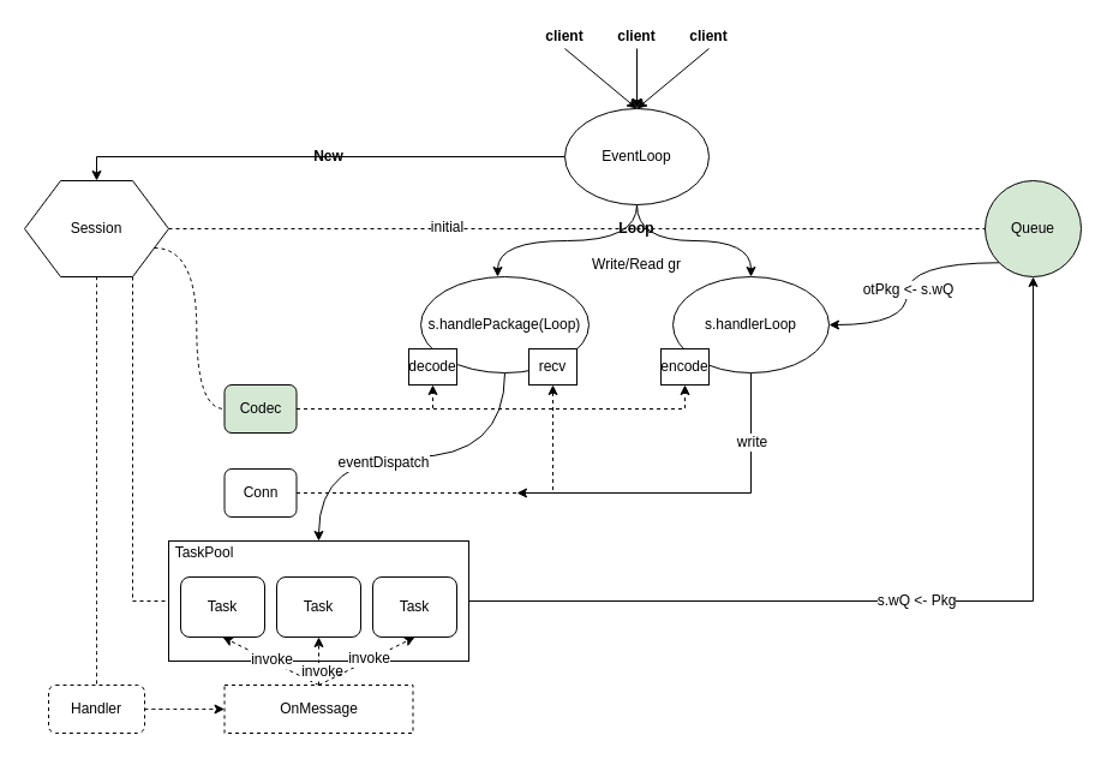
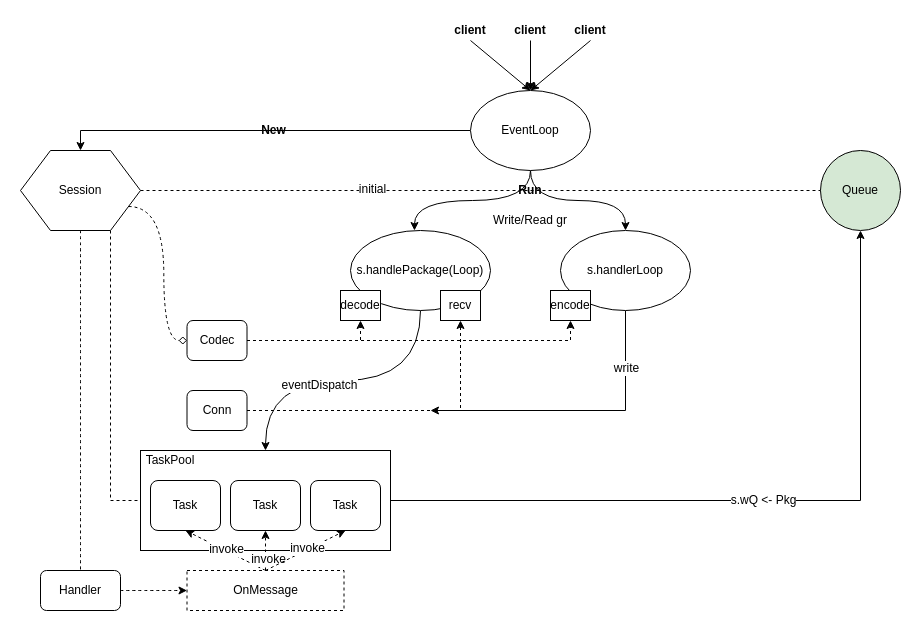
  <mxCell id="0" />
  <mxCell id="1" parent="0" />
  <mxCell id="2" style="edgeStyle=orthogonalEdgeStyle;rounded=0;orthogonalLoop=1;jettySize=auto;html=1;exitX=0.5;exitY=1;exitDx=0;exitDy=0;entryX=0.457;entryY=0;entryDx=0;entryDy=0;entryPerimeter=0;curved=1;" edge="1" parent="1" source="5" target="14"><mxGeometry relative="1" as="geometry" /></mxCell>
  <mxCell id="3" style="edgeStyle=orthogonalEdgeStyle;rounded=0;orthogonalLoop=1;jettySize=auto;html=1;exitX=0.5;exitY=1;exitDx=0;exitDy=0;entryX=0.5;entryY=0;entryDx=0;entryDy=0;curved=1;" edge="1" parent="1" source="5" target="17"><mxGeometry relative="1" as="geometry" /></mxCell>
  <mxCell id="4" style="edgeStyle=orthogonalEdgeStyle;rounded=0;orthogonalLoop=1;jettySize=auto;html=1;exitX=0;exitY=0.5;exitDx=0;exitDy=0;entryX=0.5;entryY=0;entryDx=0;entryDy=0;" edge="1" parent="1" source="5" target="27"><mxGeometry relative="1" as="geometry" /></mxCell>
  <mxCell id="5" value="EventLoop" style="ellipse;whiteSpace=wrap;html=1;" vertex="1" parent="1"><mxGeometry x="470" y="90" width="120" height="80" as="geometry" /></mxCell>
  <mxCell id="6" style="rounded=0;orthogonalLoop=1;jettySize=auto;html=1;exitX=0.5;exitY=1;exitDx=0;exitDy=0;" edge="1" parent="1" source="7"><mxGeometry relative="1" as="geometry"><mxPoint x="530" y="90" as="targetPoint" /></mxGeometry></mxCell>
  <mxCell id="7" value="&lt;b&gt;client&lt;/b&gt;" style="text;html=1;strokeColor=none;fillColor=none;align=center;verticalAlign=middle;whiteSpace=wrap;rounded=0;" vertex="1" parent="1"><mxGeometry x="450" y="20" width="40" height="20" as="geometry" /></mxCell>
  <mxCell id="8" style="edgeStyle=orthogonalEdgeStyle;rounded=0;orthogonalLoop=1;jettySize=auto;html=1;exitX=0.5;exitY=1;exitDx=0;exitDy=0;entryX=0.5;entryY=0;entryDx=0;entryDy=0;" edge="1" parent="1" source="9" target="5"><mxGeometry relative="1" as="geometry" /></mxCell>
  <mxCell id="9" value="&lt;b&gt;client&lt;/b&gt;" style="text;html=1;strokeColor=none;fillColor=none;align=center;verticalAlign=middle;whiteSpace=wrap;rounded=0;" vertex="1" parent="1"><mxGeometry x="510" y="20" width="40" height="20" as="geometry" /></mxCell>
  <mxCell id="10" style="edgeStyle=none;rounded=0;orthogonalLoop=1;jettySize=auto;html=1;exitX=0.5;exitY=1;exitDx=0;exitDy=0;entryX=0.5;entryY=0;entryDx=0;entryDy=0;" edge="1" parent="1" source="11" target="5"><mxGeometry relative="1" as="geometry" /></mxCell>
  <mxCell id="11" value="&lt;b&gt;client&lt;/b&gt;" style="text;html=1;strokeColor=none;fillColor=none;align=center;verticalAlign=middle;whiteSpace=wrap;rounded=0;" vertex="1" parent="1"><mxGeometry x="570" y="20" width="40" height="20" as="geometry" /></mxCell>
  <mxCell id="12" style="edgeStyle=orthogonalEdgeStyle;rounded=0;orthogonalLoop=1;jettySize=auto;html=1;exitX=0.5;exitY=1;exitDx=0;exitDy=0;entryX=0.5;entryY=0;entryDx=0;entryDy=0;curved=1;" edge="1" parent="1" source="14" target="34"><mxGeometry relative="1" as="geometry" /></mxCell>
  <mxCell id="13" value="eventDispatch" style="text;html=1;align=center;verticalAlign=middle;resizable=0;points=[];labelBackgroundColor=#ffffff;" vertex="1" connectable="0" parent="12"><mxGeometry x="0.167" y="4" relative="1" as="geometry"><mxPoint as="offset" /></mxGeometry></mxCell>
  <mxCell id="14" value="s.handlePackage(Loop)" style="ellipse;whiteSpace=wrap;html=1;" vertex="1" parent="1"><mxGeometry x="350" y="230" width="140" height="80" as="geometry" /></mxCell>
  <mxCell id="15" style="edgeStyle=orthogonalEdgeStyle;rounded=0;orthogonalLoop=1;jettySize=auto;html=1;exitX=0.5;exitY=1;exitDx=0;exitDy=0;startArrow=none;startFill=0;endArrow=classic;endFill=1;" edge="1" parent="1" source="17"><mxGeometry relative="1" as="geometry"><mxPoint x="430" y="410" as="targetPoint" /><Array as="points"><mxPoint x="625" y="410" /></Array></mxGeometry></mxCell>
  <mxCell id="16" value="write" style="text;html=1;align=center;verticalAlign=middle;resizable=0;points=[];labelBackgroundColor=#ffffff;" vertex="1" connectable="0" parent="15"><mxGeometry x="-0.614" relative="1" as="geometry"><mxPoint as="offset" /></mxGeometry></mxCell>
  <mxCell id="17" value="s.handlerLoop" style="ellipse;whiteSpace=wrap;html=1;" vertex="1" parent="1"><mxGeometry x="560" y="230" width="130" height="80" as="geometry" /></mxCell>
- <mxCell id="18" value="&lt;b&gt;Loop&lt;/b&gt;" style="text;html=1;strokeColor=none;fillColor=none;align=center;verticalAlign=middle;whiteSpace=wrap;rounded=0;" vertex="1" parent="1"><mxGeometry x="510" y="180" width="40" height="20" as="geometry" /></mxCell>
- <mxCell id="19" style="edgeStyle=orthogonalEdgeStyle;rounded=0;orthogonalLoop=1;jettySize=auto;html=1;exitX=0;exitY=1;exitDx=0;exitDy=0;entryX=1;entryY=0.5;entryDx=0;entryDy=0;curved=1;" edge="1" parent="1" source="21" target="17"><mxGeometry relative="1" as="geometry" /></mxCell>
- <mxCell id="20" value="otPkg &amp;lt;- s.wQ" style="text;html=1;align=center;verticalAlign=middle;resizable=0;points=[];labelBackgroundColor=#ffffff;" vertex="1" connectable="0" parent="19"><mxGeometry x="-0.207" y="23" relative="1" as="geometry"><mxPoint x="-23" y="22" as="offset" /></mxGeometry></mxCell>
+ <mxCell id="18" value="&lt;b&gt;Run&lt;/b&gt;" style="text;html=1;strokeColor=none;fillColor=none;align=center;verticalAlign=middle;whiteSpace=wrap;rounded=0;" vertex="1" parent="1"><mxGeometry x="510" y="180" width="40" height="20" as="geometry" /></mxCell>
  <mxCell id="21" value="Queue" style="ellipse;whiteSpace=wrap;html=1;aspect=fixed;fillColor=#d5e8d4;" vertex="1" parent="1"><mxGeometry x="820" y="150" width="80" height="80" as="geometry" /></mxCell>
  <mxCell id="22" style="edgeStyle=orthogonalEdgeStyle;rounded=0;orthogonalLoop=1;jettySize=auto;html=1;exitX=1;exitY=0.5;exitDx=0;exitDy=0;entryX=0;entryY=0.5;entryDx=0;entryDy=0;dashed=1;endArrow=none;endFill=0;" edge="1" parent="1" source="27" target="21"><mxGeometry relative="1" as="geometry" /></mxCell>
  <mxCell id="23" value="initial" style="text;html=1;align=center;verticalAlign=middle;resizable=0;points=[];labelBackgroundColor=#ffffff;" vertex="1" connectable="0" parent="22"><mxGeometry x="-0.321" y="2" relative="1" as="geometry"><mxPoint as="offset" /></mxGeometry></mxCell>
  <mxCell id="24" style="edgeStyle=orthogonalEdgeStyle;rounded=0;orthogonalLoop=1;jettySize=auto;html=1;exitX=0.5;exitY=1;exitDx=0;exitDy=0;dashed=1;curved=1;endArrow=none;endFill=0;" edge="1" parent="1" source="27" target="40"><mxGeometry relative="1" as="geometry" /></mxCell>
  <mxCell id="25" style="edgeStyle=entityRelationEdgeStyle;rounded=0;orthogonalLoop=1;jettySize=auto;html=1;exitX=0.5;exitY=1;exitDx=0;exitDy=0;entryX=0;entryY=0.5;entryDx=0;entryDy=0;dashed=1;endArrow=none;endFill=0;" edge="1" parent="1" source="27" target="34"><mxGeometry relative="1" as="geometry" /></mxCell>
- <mxCell id="26" style="edgeStyle=orthogonalEdgeStyle;rounded=0;orthogonalLoop=1;jettySize=auto;html=1;exitX=1;exitY=0.75;exitDx=0;exitDy=0;entryX=0;entryY=0.5;entryDx=0;entryDy=0;dashed=1;curved=1;endArrow=none;endFill=0;" edge="1" parent="1" source="27" target="31"><mxGeometry relative="1" as="geometry" /></mxCell>
+ <mxCell id="26" style="edgeStyle=orthogonalEdgeStyle;rounded=0;orthogonalLoop=1;jettySize=auto;html=1;exitX=1;exitY=0.75;exitDx=0;exitDy=0;entryX=0;entryY=0.5;entryDx=0;entryDy=0;dashed=1;curved=1;endArrow=diamond;endFill=0;" edge="1" parent="1" source="27" target="31"><mxGeometry relative="1" as="geometry" /></mxCell>
  <mxCell id="27" value="Session" style="shape=hexagon;perimeter=hexagonPerimeter2;whiteSpace=wrap;html=1;" vertex="1" parent="1"><mxGeometry x="20" y="150" width="120" height="80" as="geometry" /></mxCell>
  <mxCell id="28" value="&lt;b&gt;New&lt;/b&gt;" style="text;html=1;align=center;verticalAlign=middle;resizable=0;points=[];autosize=1;" vertex="1" parent="1"><mxGeometry x="253" y="120" width="40" height="20" as="geometry" /></mxCell>
  <mxCell id="29" style="edgeStyle=orthogonalEdgeStyle;rounded=0;orthogonalLoop=1;jettySize=auto;html=1;exitX=1;exitY=0.5;exitDx=0;exitDy=0;entryX=0.5;entryY=1;entryDx=0;entryDy=0;dashed=1;" edge="1" parent="1" source="31" target="42"><mxGeometry relative="1" as="geometry" /></mxCell>
  <mxCell id="30" style="edgeStyle=orthogonalEdgeStyle;rounded=0;orthogonalLoop=1;jettySize=auto;html=1;exitX=1;exitY=0.5;exitDx=0;exitDy=0;entryX=0.5;entryY=1;entryDx=0;entryDy=0;dashed=1;" edge="1" parent="1" source="31" target="43"><mxGeometry relative="1" as="geometry" /></mxCell>
- <mxCell id="31" value="Codec" style="rounded=1;whiteSpace=wrap;html=1;fillColor=#d5e8d4;" vertex="1" parent="1"><mxGeometry x="186.5" y="320" width="60" height="40" as="geometry" /></mxCell>
+ <mxCell id="31" value="Codec" style="rounded=1;whiteSpace=wrap;html=1;" vertex="1" parent="1"><mxGeometry x="186.5" y="320" width="60" height="40" as="geometry" /></mxCell>
  <mxCell id="32" style="edgeStyle=orthogonalEdgeStyle;rounded=0;orthogonalLoop=1;jettySize=auto;html=1;exitX=1;exitY=0.5;exitDx=0;exitDy=0;entryX=0.5;entryY=1;entryDx=0;entryDy=0;elbow=vertical;" edge="1" parent="1" source="34" target="21"><mxGeometry relative="1" as="geometry" /></mxCell>
  <mxCell id="33" value="s.wQ &amp;lt;- Pkg" style="text;html=1;align=center;verticalAlign=middle;resizable=0;points=[];labelBackgroundColor=#ffffff;" vertex="1" connectable="0" parent="32"><mxGeometry x="0.006" y="1" relative="1" as="geometry"><mxPoint as="offset" /></mxGeometry></mxCell>
  <mxCell id="34" value="" style="rounded=0;whiteSpace=wrap;html=1;" vertex="1" parent="1"><mxGeometry x="140" y="450" width="250" height="100" as="geometry" /></mxCell>
  <mxCell id="35" value="Task" style="rounded=1;whiteSpace=wrap;html=1;" vertex="1" parent="1"><mxGeometry x="150" y="480" width="70" height="50" as="geometry" /></mxCell>
  <mxCell id="36" value="Task" style="rounded=1;whiteSpace=wrap;html=1;" vertex="1" parent="1"><mxGeometry x="230" y="480" width="70" height="50" as="geometry" /></mxCell>
  <mxCell id="37" value="Task" style="rounded=1;whiteSpace=wrap;html=1;" vertex="1" parent="1"><mxGeometry x="310" y="480" width="70" height="50" as="geometry" /></mxCell>
  <mxCell id="38" value="TaskPool" style="text;html=1;strokeColor=none;fillColor=none;align=center;verticalAlign=middle;whiteSpace=wrap;rounded=0;" vertex="1" parent="1"><mxGeometry x="150" y="450" width="40" height="20" as="geometry" /></mxCell>
  <mxCell id="39" style="edgeStyle=orthogonalEdgeStyle;curved=1;rounded=0;orthogonalLoop=1;jettySize=auto;html=1;exitX=1;exitY=0.5;exitDx=0;exitDy=0;entryX=0;entryY=0.5;entryDx=0;entryDy=0;dashed=1;" edge="1" parent="1" source="40" target="50"><mxGeometry relative="1" as="geometry" /></mxCell>
- <mxCell id="40" value="Handler" style="rounded=1;whiteSpace=wrap;html=1;dashed=1;" vertex="1" parent="1"><mxGeometry x="40" y="570" width="80" height="40" as="geometry" /></mxCell>
+ <mxCell id="40" value="Handler" style="rounded=1;whiteSpace=wrap;html=1;" vertex="1" parent="1"><mxGeometry x="40" y="570" width="80" height="40" as="geometry" /></mxCell>
  <mxCell id="41" value="Write/Read gr" style="text;html=1;strokeColor=none;fillColor=none;align=center;verticalAlign=middle;whiteSpace=wrap;rounded=0;" vertex="1" parent="1"><mxGeometry x="490" y="210" width="80" height="20" as="geometry" /></mxCell>
  <mxCell id="42" value="decode" style="rounded=0;whiteSpace=wrap;html=1;" vertex="1" parent="1"><mxGeometry x="340" y="290" width="40" height="30" as="geometry" /></mxCell>
  <mxCell id="43" value="encode" style="rounded=0;whiteSpace=wrap;html=1;" vertex="1" parent="1"><mxGeometry x="550" y="290" width="40" height="30" as="geometry" /></mxCell>
  <mxCell id="44" style="rounded=0;orthogonalLoop=1;jettySize=auto;html=1;exitX=0.5;exitY=0;exitDx=0;exitDy=0;entryX=0.5;entryY=1;entryDx=0;entryDy=0;dashed=1;" edge="1" parent="1" source="50" target="35"><mxGeometry relative="1" as="geometry" /></mxCell>
  <mxCell id="45" value="invoke" style="text;html=1;align=center;verticalAlign=middle;resizable=0;points=[];labelBackgroundColor=#ffffff;" vertex="1" connectable="0" parent="44"><mxGeometry y="-2" relative="1" as="geometry"><mxPoint as="offset" /></mxGeometry></mxCell>
  <mxCell id="46" style="edgeStyle=none;rounded=0;orthogonalLoop=1;jettySize=auto;html=1;exitX=0.5;exitY=0;exitDx=0;exitDy=0;dashed=1;" edge="1" parent="1" source="50" target="36"><mxGeometry relative="1" as="geometry" /></mxCell>
  <mxCell id="47" value="invoke" style="text;html=1;align=center;verticalAlign=middle;resizable=0;points=[];labelBackgroundColor=#ffffff;" vertex="1" connectable="0" parent="46"><mxGeometry x="-0.4" y="-2" relative="1" as="geometry"><mxPoint as="offset" /></mxGeometry></mxCell>
  <mxCell id="48" style="edgeStyle=none;rounded=0;orthogonalLoop=1;jettySize=auto;html=1;exitX=0.5;exitY=0;exitDx=0;exitDy=0;entryX=0.5;entryY=1;entryDx=0;entryDy=0;dashed=1;" edge="1" parent="1" source="50" target="37"><mxGeometry relative="1" as="geometry" /></mxCell>
  <mxCell id="49" value="invoke" style="text;html=1;align=center;verticalAlign=middle;resizable=0;points=[];labelBackgroundColor=#ffffff;" vertex="1" connectable="0" parent="48"><mxGeometry x="0.05" y="2" relative="1" as="geometry"><mxPoint as="offset" /></mxGeometry></mxCell>
  <mxCell id="50" value="OnMessage" style="rounded=0;whiteSpace=wrap;html=1;dashed=1;" vertex="1" parent="1"><mxGeometry x="186.5" y="570" width="157" height="40" as="geometry" /></mxCell>
  <mxCell id="51" style="edgeStyle=orthogonalEdgeStyle;rounded=0;orthogonalLoop=1;jettySize=auto;html=1;exitX=1;exitY=0.5;exitDx=0;exitDy=0;entryX=0.5;entryY=1;entryDx=0;entryDy=0;dashed=1;" edge="1" parent="1" source="52" target="53"><mxGeometry relative="1" as="geometry" /></mxCell>
  <mxCell id="52" value="Conn" style="rounded=1;whiteSpace=wrap;html=1;" vertex="1" parent="1"><mxGeometry x="186.5" y="390" width="60" height="40" as="geometry" /></mxCell>
  <mxCell id="53" value="recv" style="rounded=0;whiteSpace=wrap;html=1;" vertex="1" parent="1"><mxGeometry x="440" y="290" width="40" height="30" as="geometry" /></mxCell>
